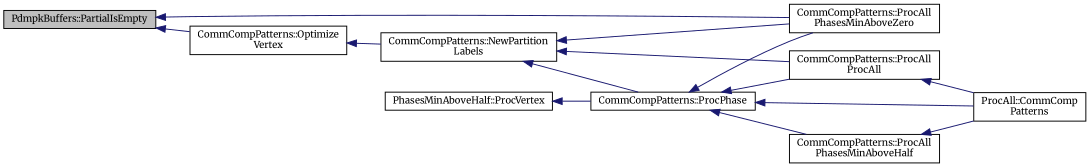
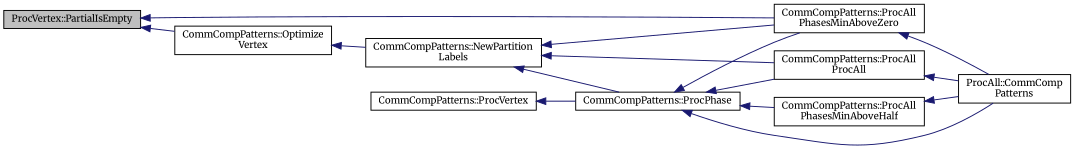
  digraph {
    fontname=Merriweather
    rankdir=LR
    node [color=black fillcolor=white fontname=Merriweather fontsize=10 shape=record style=filled]
    edge [color=midnightblue dir=back fontname=Merriweather fontsize=10 labelfontname=Helvetica labelfontsize=10 style=solid]
-   n1 [fillcolor=grey75 fontcolor=black height=0.2 label="PdmpkBuffers::PartialIsEmpty" width=0.4]
+   n1 [fillcolor=grey75 fontcolor=black height=0.2 label="ProcVertex::PartialIsEmpty" width=0.4]
    n2 [height=0.2 label="CommCompPatterns::Optimize\lVertex" width=0.4]
    n3 [height=0.2 label="CommCompPatterns::ProcAll\lPhasesMinAboveZero" width=0.4]
    n4 [height=0.2 label="CommCompPatterns::NewPartition\lLabels" width=0.4]
-   n5 [height=0.2 label="PhasesMinAboveHalf::ProcVertex" width=0.4]
+   n5 [height=0.2 label="CommCompPatterns::ProcVertex" width=0.4]
    n6 [height=0.2 label="CommCompPatterns::ProcPhase" width=0.4]
    n7 [height=0.2 label="CommCompPatterns::ProcAll\lProcAll" width=0.4]
    n8 [height=0.2 label="ProcAll::CommComp\lPatterns" width=0.4]
    n9 [height=0.2 label="CommCompPatterns::ProcAll\lPhasesMinAboveHalf" width=0.4]
    n1 -> n2
    n1 -> n3
    n2 -> n4
+   n3 -> n8
    n4 -> n3
    n4 -> n6
    n4 -> n7
    n5 -> n6
    n6 -> n3
    n6 -> n7
    n6 -> n8
    n6 -> n9
    n7 -> n8
    n9 -> n8
  }
